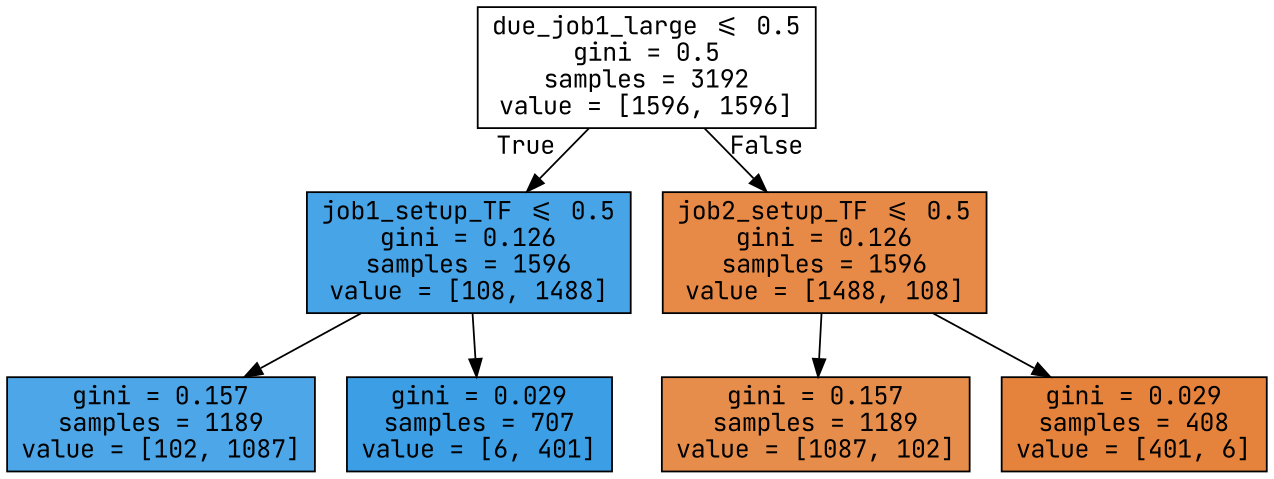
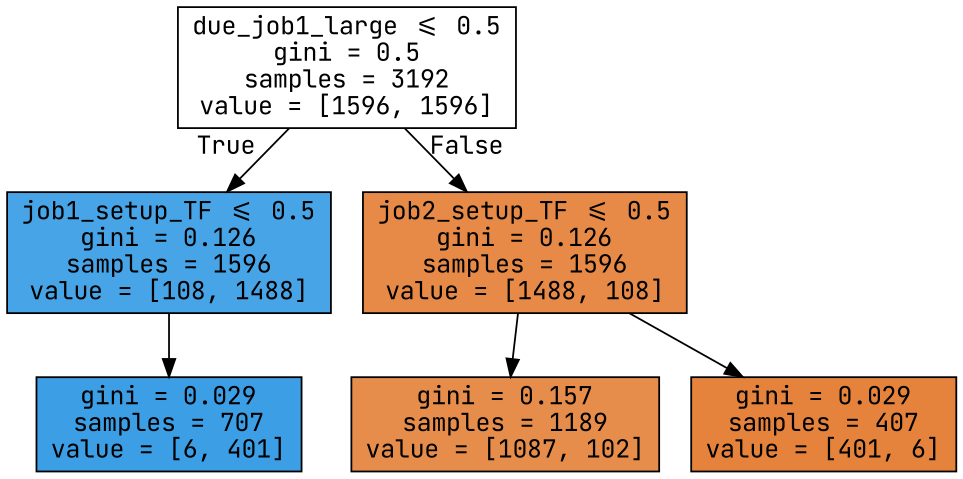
  digraph {
    fontname="JetBrains Mono"
    node [color=black fontname="JetBrains Mono" shape=box style=filled]
    edge [fontname="JetBrains Mono"]
    n1 [fillcolor="#ffffff" label="due_job1_large <= 0.5\ngini = 0.5\nsamples = 3192\nvalue = [1596, 1596]"]
    n2 [fillcolor="#47a4e7" label="job1_setup_TF <= 0.5\ngini = 0.126\nsamples = 1596\nvalue = [108, 1488]"]
    n3 [fillcolor="#e78a47" label="job2_setup_TF <= 0.5\ngini = 0.126\nsamples = 1596\nvalue = [1488, 108]"]
-   n4 [fillcolor="#4ca6e7" label="gini = 0.157\nsamples = 1189\nvalue = [102, 1087]"]
    n5 [fillcolor="#3c9ee5" label="gini = 0.029\nsamples = 707\nvalue = [6, 401]"]
    n6 [fillcolor="#e78d4c" label="gini = 0.157\nsamples = 1189\nvalue = [1087, 102]"]
-   n7 [fillcolor="#e5833c" label="gini = 0.029\nsamples = 408\nvalue = [401, 6]"]
+   n7 [fillcolor="#e5833c" label="gini = 0.029\nsamples = 407\nvalue = [401, 6]"]
    n1 -> n2 [headlabel=True labelangle=45 labeldistance=2.5]
    n1 -> n3 [headlabel=False labelangle=-45 labeldistance=2.5]
-   n2 -> n4
    n2 -> n5
    n3 -> n6
    n3 -> n7
  }
